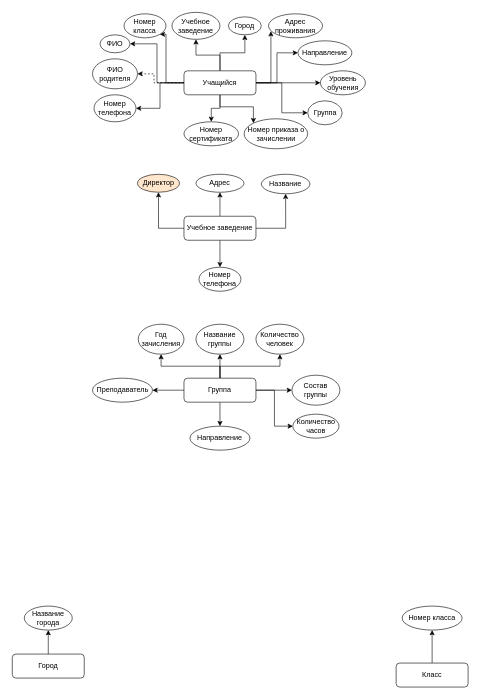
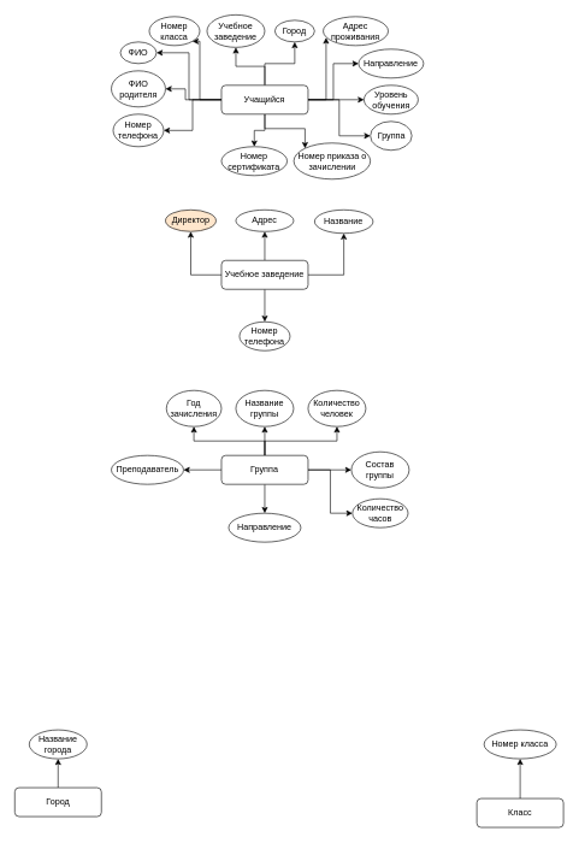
  <mxCell id="0" />
  <mxCell id="1" parent="0" />
  <mxCell id="2" style="edgeStyle=orthogonalEdgeStyle;rounded=0;orthogonalLoop=1;jettySize=auto;html=1;entryX=0;entryY=0;entryDx=0;entryDy=0;" edge="1" parent="1" source="14" target="25"><mxGeometry relative="1" as="geometry" /></mxCell>
  <mxCell id="3" style="edgeStyle=orthogonalEdgeStyle;rounded=0;orthogonalLoop=1;jettySize=auto;html=1;" edge="1" parent="1" source="14" target="26"><mxGeometry relative="1" as="geometry" /></mxCell>
  <mxCell id="4" style="edgeStyle=orthogonalEdgeStyle;rounded=0;orthogonalLoop=1;jettySize=auto;html=1;entryX=0;entryY=0.5;entryDx=0;entryDy=0;" edge="1" parent="1" source="14" target="24"><mxGeometry relative="1" as="geometry" /></mxCell>
  <mxCell id="5" style="edgeStyle=orthogonalEdgeStyle;rounded=0;orthogonalLoop=1;jettySize=auto;html=1;" edge="1" parent="1" source="14" target="23"><mxGeometry relative="1" as="geometry" /></mxCell>
  <mxCell id="6" style="edgeStyle=orthogonalEdgeStyle;rounded=0;orthogonalLoop=1;jettySize=auto;html=1;entryX=0;entryY=0.5;entryDx=0;entryDy=0;" edge="1" parent="1" source="14" target="22"><mxGeometry relative="1" as="geometry" /></mxCell>
  <mxCell id="7" style="edgeStyle=orthogonalEdgeStyle;rounded=0;orthogonalLoop=1;jettySize=auto;html=1;entryX=0.044;entryY=0.725;entryDx=0;entryDy=0;entryPerimeter=0;" edge="1" parent="1" source="14" target="16"><mxGeometry relative="1" as="geometry" /></mxCell>
  <mxCell id="8" style="edgeStyle=orthogonalEdgeStyle;rounded=0;orthogonalLoop=1;jettySize=auto;html=1;entryX=0.5;entryY=1;entryDx=0;entryDy=0;" edge="1" parent="1" source="14" target="15"><mxGeometry relative="1" as="geometry" /></mxCell>
  <mxCell id="9" style="edgeStyle=orthogonalEdgeStyle;rounded=0;orthogonalLoop=1;jettySize=auto;html=1;" edge="1" parent="1" source="14" target="17"><mxGeometry relative="1" as="geometry" /></mxCell>
  <mxCell id="10" style="edgeStyle=orthogonalEdgeStyle;rounded=0;orthogonalLoop=1;jettySize=auto;html=1;entryX=1;entryY=1;entryDx=0;entryDy=0;" edge="1" parent="1" source="14" target="18"><mxGeometry relative="1" as="geometry"><Array as="points"><mxPoint x="276.25" y="137.5" /><mxPoint x="276.25" y="56.5" /></Array></mxGeometry></mxCell>
  <mxCell id="11" style="edgeStyle=orthogonalEdgeStyle;rounded=0;orthogonalLoop=1;jettySize=auto;html=1;entryX=1;entryY=0.5;entryDx=0;entryDy=0;" edge="1" parent="1" source="14" target="19"><mxGeometry relative="1" as="geometry" /></mxCell>
- <mxCell id="12" style="edgeStyle=orthogonalEdgeStyle;rounded=0;orthogonalLoop=1;jettySize=auto;html=1;dashed=1;" edge="1" parent="1" source="14" target="20"><mxGeometry relative="1" as="geometry"><Array as="points"><mxPoint x="256.25" y="137.5" /><mxPoint x="256.25" y="122.5" /></Array></mxGeometry></mxCell>
+ <mxCell id="12" style="edgeStyle=orthogonalEdgeStyle;rounded=0;orthogonalLoop=1;jettySize=auto;html=1;" edge="1" parent="1" source="14" target="20"><mxGeometry relative="1" as="geometry"><Array as="points"><mxPoint x="256.25" y="137.5" /><mxPoint x="256.25" y="122.5" /></Array></mxGeometry></mxCell>
  <mxCell id="13" style="edgeStyle=orthogonalEdgeStyle;rounded=0;orthogonalLoop=1;jettySize=auto;html=1;" edge="1" parent="1" source="14" target="21"><mxGeometry relative="1" as="geometry" /></mxCell>
  <mxCell id="14" value="Учащийся" style="rounded=1;whiteSpace=wrap;html=1;fontSize=12;glass=0;strokeWidth=1;shadow=0;" parent="1" vertex="1"><mxGeometry x="306.25" y="117.5" width="120" height="40" as="geometry" /></mxCell>
  <mxCell id="15" value="Город" style="ellipse;whiteSpace=wrap;html=1;" vertex="1" parent="1"><mxGeometry x="380.25" y="27.5" width="55" height="30" as="geometry" /></mxCell>
  <mxCell id="16" value="Адрес проживания" style="ellipse;whiteSpace=wrap;html=1;" vertex="1" parent="1"><mxGeometry x="447.25" y="22.5" width="90" height="40" as="geometry" /></mxCell>
  <mxCell id="17" value="Учебное заведение" style="ellipse;whiteSpace=wrap;html=1;" vertex="1" parent="1"><mxGeometry x="286.25" y="20" width="80" height="45" as="geometry" /></mxCell>
  <mxCell id="18" value="Номер класса" style="ellipse;whiteSpace=wrap;html=1;" vertex="1" parent="1"><mxGeometry x="206.25" y="22.5" width="70" height="40" as="geometry" /></mxCell>
  <mxCell id="19" value="ФИО" style="ellipse;whiteSpace=wrap;html=1;" vertex="1" parent="1"><mxGeometry x="166.25" y="57.5" width="50" height="30" as="geometry" /></mxCell>
  <mxCell id="20" value="ФИО родителя" style="ellipse;whiteSpace=wrap;html=1;" vertex="1" parent="1"><mxGeometry x="153.75" y="97.5" width="75" height="50" as="geometry" /></mxCell>
  <mxCell id="21" value="Номер телефона" style="ellipse;whiteSpace=wrap;html=1;" vertex="1" parent="1"><mxGeometry x="156.25" y="157.5" width="70" height="45" as="geometry" /></mxCell>
  <mxCell id="22" value="Направление" style="ellipse;whiteSpace=wrap;html=1;" vertex="1" parent="1"><mxGeometry x="496.25" y="67.5" width="90" height="40" as="geometry" /></mxCell>
- <mxCell id="23" value="Уровень обучения" style="ellipse;whiteSpace=wrap;html=1;" vertex="1" parent="1"><mxGeometry x="533.75" y="117.5" width="75" height="40" as="geometry" /></mxCell>
+ <mxCell id="23" value="Уровень обучения" style="ellipse;whiteSpace=wrap;html=1;" vertex="1" parent="1"><mxGeometry x="503.75" y="117.5" width="75" height="40" as="geometry" /></mxCell>
  <mxCell id="24" value="Группа" style="ellipse;whiteSpace=wrap;html=1;" vertex="1" parent="1"><mxGeometry x="512.5" y="167.5" width="57.5" height="40" as="geometry" /></mxCell>
  <mxCell id="25" value="Номер приказа о зачислении" style="ellipse;whiteSpace=wrap;html=1;" vertex="1" parent="1"><mxGeometry x="406.5" y="197.5" width="106" height="50" as="geometry" /></mxCell>
  <mxCell id="26" value="Номер сертификата" style="ellipse;whiteSpace=wrap;html=1;" vertex="1" parent="1"><mxGeometry x="306.25" y="202.5" width="91" height="40" as="geometry" /></mxCell>
  <mxCell id="27" style="edgeStyle=orthogonalEdgeStyle;rounded=0;orthogonalLoop=1;jettySize=auto;html=1;entryX=0.5;entryY=1;entryDx=0;entryDy=0;" edge="1" parent="1" source="31" target="33"><mxGeometry relative="1" as="geometry" /></mxCell>
  <mxCell id="28" style="edgeStyle=orthogonalEdgeStyle;rounded=0;orthogonalLoop=1;jettySize=auto;html=1;entryX=0.5;entryY=1;entryDx=0;entryDy=0;" edge="1" parent="1" source="31" target="32"><mxGeometry relative="1" as="geometry" /></mxCell>
  <mxCell id="29" style="edgeStyle=orthogonalEdgeStyle;rounded=0;orthogonalLoop=1;jettySize=auto;html=1;entryX=0.5;entryY=1;entryDx=0;entryDy=0;" edge="1" parent="1" source="31" target="34"><mxGeometry relative="1" as="geometry" /></mxCell>
  <mxCell id="30" style="edgeStyle=orthogonalEdgeStyle;rounded=0;orthogonalLoop=1;jettySize=auto;html=1;" edge="1" parent="1" source="31" target="35"><mxGeometry relative="1" as="geometry" /></mxCell>
  <mxCell id="31" value="Учебное заведение" style="rounded=1;whiteSpace=wrap;html=1;" vertex="1" parent="1"><mxGeometry x="306.25" y="360" width="120" height="40" as="geometry" /></mxCell>
  <mxCell id="32" value="Адрес" style="ellipse;whiteSpace=wrap;html=1;" vertex="1" parent="1"><mxGeometry x="326.25" y="290" width="80" height="30" as="geometry" /></mxCell>
  <mxCell id="33" value="Название" style="ellipse;whiteSpace=wrap;html=1;" vertex="1" parent="1"><mxGeometry x="435.25" y="290" width="81" height="32.5" as="geometry" /></mxCell>
  <mxCell id="34" value="Директор" style="ellipse;whiteSpace=wrap;html=1;fillColor=#ffe6cc;" vertex="1" parent="1"><mxGeometry x="228.75" y="290" width="70" height="30" as="geometry" /></mxCell>
  <mxCell id="35" value="Номер телефона" style="ellipse;whiteSpace=wrap;html=1;" vertex="1" parent="1"><mxGeometry x="331.25" y="445" width="70" height="40" as="geometry" /></mxCell>
  <mxCell id="36" style="edgeStyle=orthogonalEdgeStyle;rounded=0;orthogonalLoop=1;jettySize=auto;html=1;entryX=0.5;entryY=1;entryDx=0;entryDy=0;" edge="1" parent="1" source="43" target="45"><mxGeometry relative="1" as="geometry" /></mxCell>
  <mxCell id="37" style="edgeStyle=orthogonalEdgeStyle;rounded=0;orthogonalLoop=1;jettySize=auto;html=1;" edge="1" parent="1" source="43" target="44"><mxGeometry relative="1" as="geometry" /></mxCell>
  <mxCell id="38" style="edgeStyle=orthogonalEdgeStyle;rounded=0;orthogonalLoop=1;jettySize=auto;html=1;entryX=0.5;entryY=1;entryDx=0;entryDy=0;" edge="1" parent="1" source="43" target="46"><mxGeometry relative="1" as="geometry" /></mxCell>
  <mxCell id="39" style="edgeStyle=orthogonalEdgeStyle;rounded=0;orthogonalLoop=1;jettySize=auto;html=1;" edge="1" parent="1" source="43" target="47"><mxGeometry relative="1" as="geometry" /></mxCell>
  <mxCell id="40" style="edgeStyle=orthogonalEdgeStyle;rounded=0;orthogonalLoop=1;jettySize=auto;html=1;exitX=1;exitY=0.5;exitDx=0;exitDy=0;entryX=0;entryY=0.5;entryDx=0;entryDy=0;" edge="1" parent="1" source="43" target="48"><mxGeometry relative="1" as="geometry" /></mxCell>
  <mxCell id="41" style="edgeStyle=orthogonalEdgeStyle;rounded=0;orthogonalLoop=1;jettySize=auto;html=1;" edge="1" parent="1" source="43" target="55"><mxGeometry relative="1" as="geometry" /></mxCell>
  <mxCell id="42" style="edgeStyle=orthogonalEdgeStyle;rounded=0;orthogonalLoop=1;jettySize=auto;html=1;entryX=0;entryY=0.5;entryDx=0;entryDy=0;" edge="1" parent="1" source="43" target="56"><mxGeometry relative="1" as="geometry" /></mxCell>
  <mxCell id="43" value="Группа" style="rounded=1;whiteSpace=wrap;html=1;" vertex="1" parent="1"><mxGeometry x="306.25" y="630" width="120" height="40" as="geometry" /></mxCell>
  <mxCell id="44" value="Название группы" style="ellipse;whiteSpace=wrap;html=1;" vertex="1" parent="1"><mxGeometry x="326.25" y="540" width="80" height="50" as="geometry" /></mxCell>
  <mxCell id="45" value="Количество человек" style="ellipse;whiteSpace=wrap;html=1;" vertex="1" parent="1"><mxGeometry x="426.25" y="540" width="80" height="50" as="geometry" /></mxCell>
  <mxCell id="46" value="Год зачисления" style="ellipse;whiteSpace=wrap;html=1;" vertex="1" parent="1"><mxGeometry x="230" y="540" width="76.25" height="50" as="geometry" /></mxCell>
  <mxCell id="47" value="Преподаватель" style="ellipse;whiteSpace=wrap;html=1;" vertex="1" parent="1"><mxGeometry x="153.75" y="630" width="100" height="40" as="geometry" /></mxCell>
  <mxCell id="48" value="Состав группы" style="ellipse;whiteSpace=wrap;html=1;" vertex="1" parent="1"><mxGeometry x="486.25" y="625" width="80" height="50" as="geometry" /></mxCell>
  <mxCell id="49" style="edgeStyle=orthogonalEdgeStyle;rounded=0;orthogonalLoop=1;jettySize=auto;html=1;entryX=0.5;entryY=1;entryDx=0;entryDy=0;" edge="1" parent="1" source="50" target="51"><mxGeometry relative="1" as="geometry" /></mxCell>
  <mxCell id="50" value="Город" style="rounded=1;whiteSpace=wrap;html=1;" vertex="1" parent="1"><mxGeometry x="20" y="1090" width="120" height="40" as="geometry" /></mxCell>
  <mxCell id="51" value="Название города" style="ellipse;whiteSpace=wrap;html=1;" vertex="1" parent="1"><mxGeometry x="40" y="1010" width="80" height="40" as="geometry" /></mxCell>
  <mxCell id="52" style="edgeStyle=orthogonalEdgeStyle;rounded=0;orthogonalLoop=1;jettySize=auto;html=1;entryX=0.5;entryY=1;entryDx=0;entryDy=0;" edge="1" parent="1" source="53" target="54"><mxGeometry relative="1" as="geometry" /></mxCell>
  <mxCell id="53" value="Класс" style="rounded=1;whiteSpace=wrap;html=1;" vertex="1" parent="1"><mxGeometry x="660" y="1105" width="120" height="40" as="geometry" /></mxCell>
  <mxCell id="54" value="Номер класса" style="ellipse;whiteSpace=wrap;html=1;" vertex="1" parent="1"><mxGeometry x="670" y="1010" width="100" height="40" as="geometry" /></mxCell>
  <mxCell id="55" value="Направление" style="ellipse;whiteSpace=wrap;html=1;" vertex="1" parent="1"><mxGeometry x="316.25" y="710" width="100" height="40" as="geometry" /></mxCell>
  <mxCell id="56" value="Количество часов" style="ellipse;whiteSpace=wrap;html=1;" vertex="1" parent="1"><mxGeometry x="487.75" y="690" width="77" height="40" as="geometry" /></mxCell>
